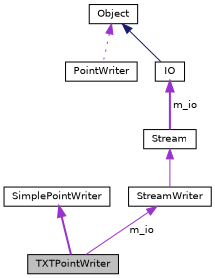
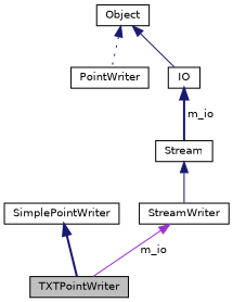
  digraph {
    node [color=black fontname=Helvetica fontsize=10 shape=record]
    edge [color=midnightblue dir=back fontname=Helvetica fontsize=10 labelfontname=Helvetica labelfontsize=10 style=solid]
    n1 [fillcolor=grey75 fontcolor=black height=0.2 label=TXTPointWriter style=filled width=0.4]
    n2 [height=0.2 label=SimplePointWriter width=0.4]
    n3 [height=0.2 label=PointWriter width=0.4]
    n4 [height=0.2 label=Object width=0.4]
    n5 [height=0.2 label=IO width=0.4]
    n6 [height=0.2 label=Stream width=0.4]
    n7 [height=0.2 label=StreamWriter width=0.4]
-   n2 -> n1 [color=darkorchid3 style=bold]
-   n4 -> n3 [color=darkorchid3 style=dotted]
+   n2 -> n1 [style=bold]
+   n4 -> n3 [style=dotted]
    n4 -> n5
-   n5 -> n6 [color=darkorchid3 label=" m_io" style=bold]
-   n6 -> n7 [color=darkorchid3]
+   n5 -> n6 [label=" m_io" style=bold]
+   n6 -> n7
    n7 -> n1 [color=darkorchid3 label=" m_io"]
  }
